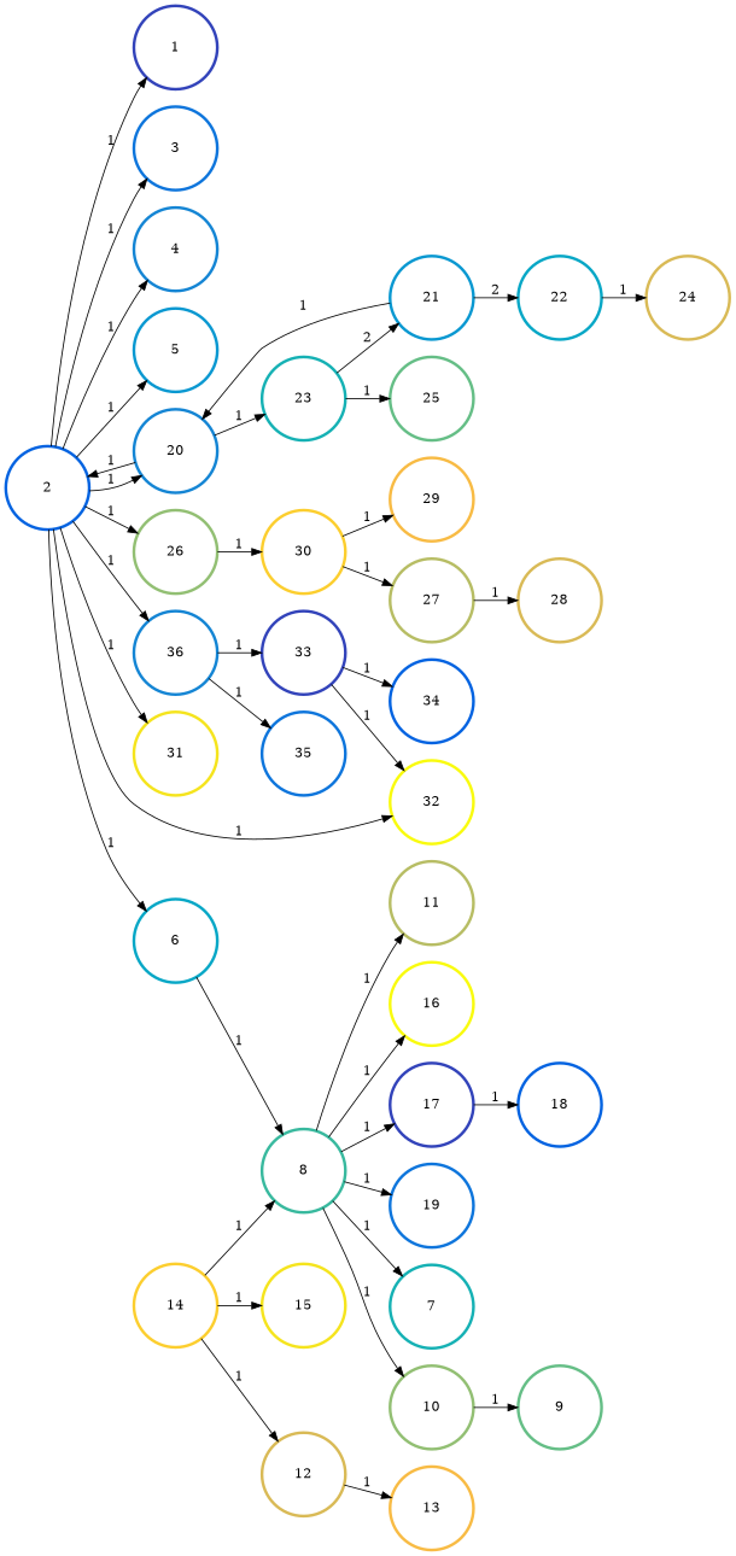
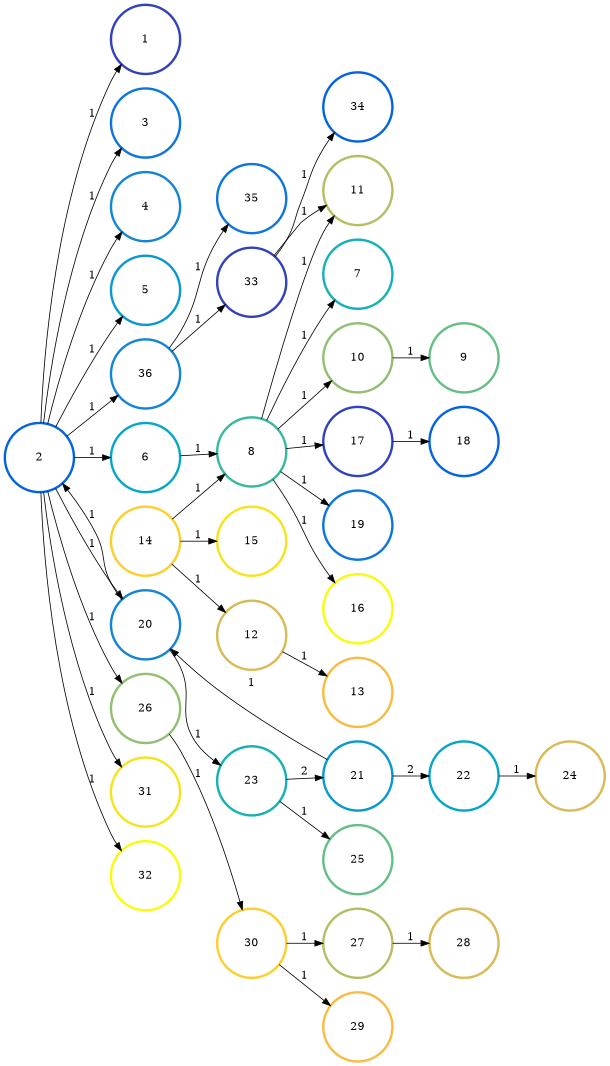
  digraph {
    rankdir=LR
    node [color="#3243BA" penwidth=3]
    edge [color=black penwidth=1]
    n1 [height=1.2 label=1 width=1.2]
    n2 [color="#0363E1" height=1.2 label=2 width=1.2]
    n3 [color="#0D75DC" height=1.2 label=3 width=1.2]
    n4 [color="#1485D4" height=1.2 label=4 width=1.2]
    n5 [color="#0998D1" height=1.2 label=5 width=1.2]
    n6 [color="#06A7C6" height=1.2 label=6 width=1.2]
    n7 [color="#1485D4" height=1.2 label=20 width=1.2]
    n8 [color="#92BF73" height=1.2 label=26 width=1.2]
    n9 [color="#F5E41D" height=1.2 label=31 width=1.2]
    n10 [color="#F9FB0E" height=1.2 label=32 width=1.2]
    n11 [color="#1485D4" height=1.2 label=36 width=1.2]
    n12 [color="#38B99E" height=1.2 label=8 width=1.2]
    n13 [color="#15B1B4" height=1.2 label=23 width=1.2]
    n14 [color="#FCCE2E" height=1.2 label=30 width=1.2]
    n15 [height=1.2 label=33 width=1.2]
    n16 [color="#0D75DC" height=1.2 label=35 width=1.2]
    n17 [color="#15B1B4" height=1.2 label=7 width=1.2]
    n18 [color="#92BF73" height=1.2 label=10 width=1.2]
    n19 [color="#B7BD64" height=1.2 label=11 width=1.2]
    n20 [color="#F9FB0E" height=1.2 label=16 width=1.2]
    n21 [height=1.2 label=17 width=1.2]
    n22 [color="#0D75DC" height=1.2 label=19 width=1.2]
    n23 [color="#65BE86" height=1.2 label=9 width=1.2]
    n24 [color="#FCCE2E" height=1.2 label=14 width=1.2]
    n25 [color="#D9BA56" height=1.2 label=12 width=1.2]
    n26 [color="#F5E41D" height=1.2 label=15 width=1.2]
    n27 [color="#0363E1" height=1.2 label=18 width=1.2]
    n28 [color="#F8BB44" height=1.2 label=13 width=1.2]
    n29 [color="#0998D1" height=1.2 label=21 width=1.2]
    n30 [color="#65BE86" height=1.2 label=25 width=1.2]
    n31 [color="#06A7C6" height=1.2 label=22 width=1.2]
    n32 [color="#D9BA56" height=1.2 label=24 width=1.2]
    n33 [color="#B7BD64" height=1.2 label=27 width=1.2]
    n34 [color="#F8BB44" height=1.2 label=29 width=1.2]
    n35 [color="#D9BA56" height=1.2 label=28 width=1.2]
    n36 [color="#0363E1" height=1.2 label=34 width=1.2]
    n2 -> n1 [label=1]
    n2 -> n3 [label=1]
    n2 -> n4 [label=1]
    n2 -> n5 [label=1]
    n2 -> n6 [label=1]
    n2 -> n7 [label=1]
    n2 -> n8 [label=1]
    n2 -> n9 [label=1]
    n2 -> n10 [label=1]
    n2 -> n11 [label=1]
    n6 -> n12 [label=1]
    n7 -> n2 [label=1]
    n7 -> n13 [label=1]
    n8 -> n14 [label=1]
    n11 -> n15 [label=1]
    n11 -> n16 [label=1]
    n12 -> n17 [label=1]
    n12 -> n18 [label=1]
    n12 -> n19 [label=1]
    n12 -> n20 [label=1]
    n12 -> n21 [label=1]
    n12 -> n22 [label=1]
    n13 -> n29 [label=2]
    n13 -> n30 [label=1]
    n14 -> n33 [label=1]
    n14 -> n34 [label=1]
-   n15 -> n10 [label=1]
+   n15 -> n19 [label=1]
    n15 -> n36 [label=1]
    n18 -> n23 [label=1]
    n21 -> n27 [label=1]
    n24 -> n12 [label=1]
    n24 -> n25 [label=1]
    n24 -> n26 [label=1]
    n25 -> n28 [label=1]
    n29 -> n7 [label=1]
    n29 -> n31 [label=2]
    n31 -> n32 [label=1]
    n33 -> n35 [label=1]
  }
